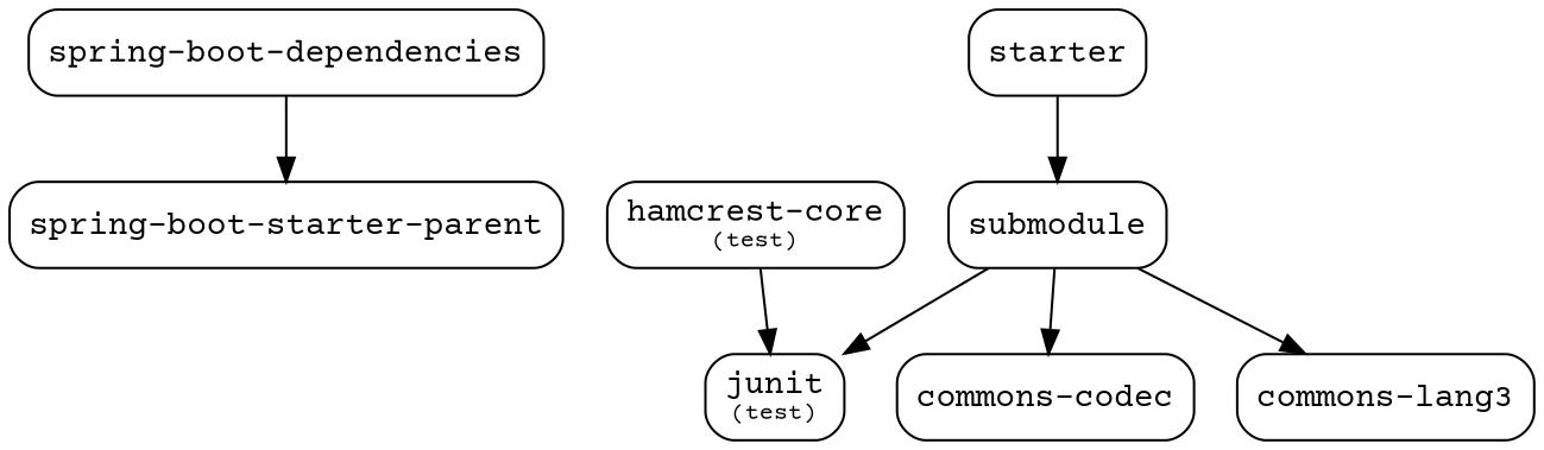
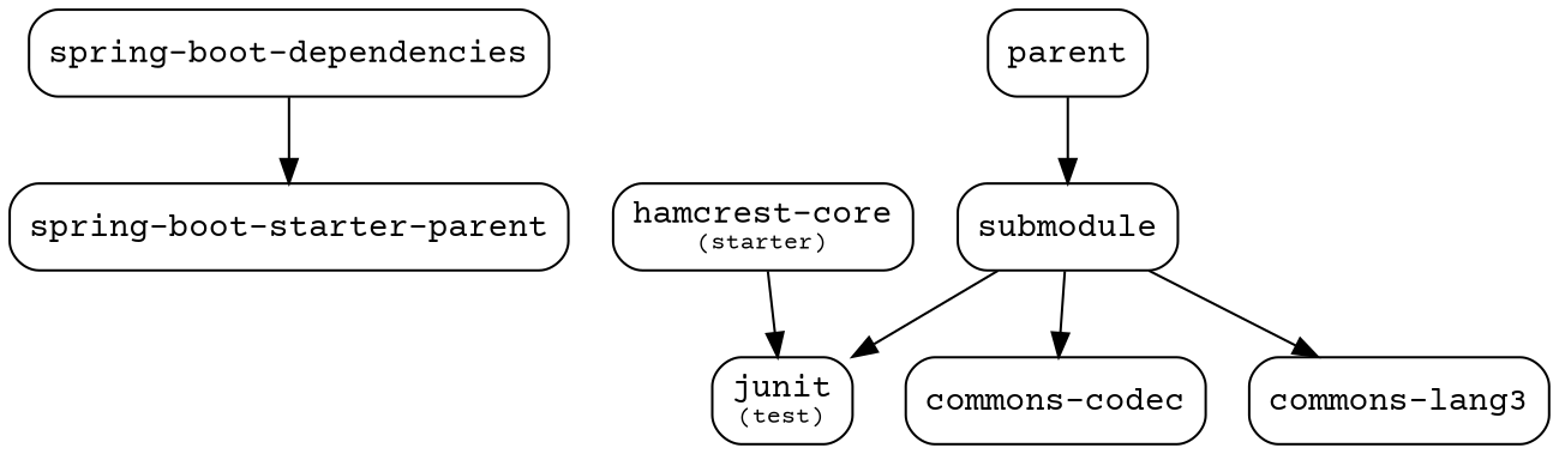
  digraph {
    fontname="Courier Prime"
    node [fontname="Courier Prime" fontsize=14 shape=box style=rounded]
    edge [fontname="Courier Prime" fontsize=10]
    n1 [label=<spring-boot-starter-parent>]
    n2 [label=<commons-codec>]
    n3 [label=<commons-lang3>]
    n4 [label=<spring-boot-dependencies>]
-   n5 [label=starter]
+   n5 [label=parent]
    n6 [label=<submodule>]
    n7 [label=<junit<font point-size="10"><br/>(test)</font>>]
-   n8 [label=<hamcrest-core<font point-size="10"><br/>(test)</font>>]
+   n8 [label=<hamcrest-core<font point-size="10"><br/>(starter)</font>>]
    n4 -> n1
    n5 -> n6
    n6 -> n2
    n6 -> n3
    n6 -> n7
    n8 -> n7
  }
